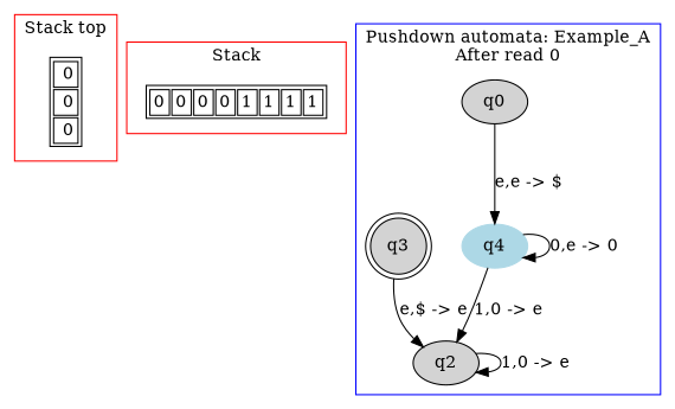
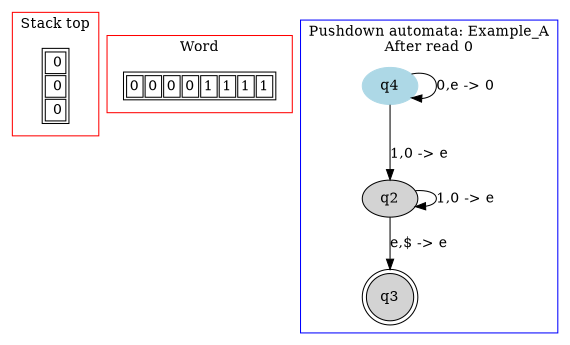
  digraph {
    node [style=filled]
    n1 [label=<<TABLE> <TR> <TD> 0</TD> </TR> <TR> <TD> 0</TD> </TR> <TR> <TD> 0</TD> </TR> </TABLE>> shape=plaintext style=""]
    n2 [label=<<TABLE> <TR> <TD><FONT>0</FONT></TD> <TD><FONT>0</FONT></TD> <TD><FONT>0</FONT></TD> <TD><FONT>0</FONT></TD> <TD><FONT>1</FONT></TD> <TD><FONT>1</FONT></TD> <TD><FONT>1</FONT></TD> <TD><FONT>1</FONT></TD> </TR> </TABLE>> shape=plaintext style=""]
-   q0
    n4 [color=lightblue label=q4]
    q2
    q3 [shape=doublecircle]
    subgraph cluster_1 {
      color=red
      label="Stack top"
      n1
    }
    subgraph cluster_2 {
      color=red
-     label=Stack
+     label=Word
      n2
    }
    subgraph cluster_3 {
      color=blue
      label="Pushdown automata: Example_A\nAfter read 0"
-     q0
      n4
      q2
      q3
    }
-   q0 -> n4 [label="e,e -> $"]
    n4 -> n4 [label="0,e -> 0"]
    n4 -> q2 [label="1,0 -> e"]
    q2 -> q2 [label="1,0 -> e"]
-   q3 -> q2 [label="e,$ -> e"]
+   q2 -> q3 [label="e,$ -> e"]
  }
